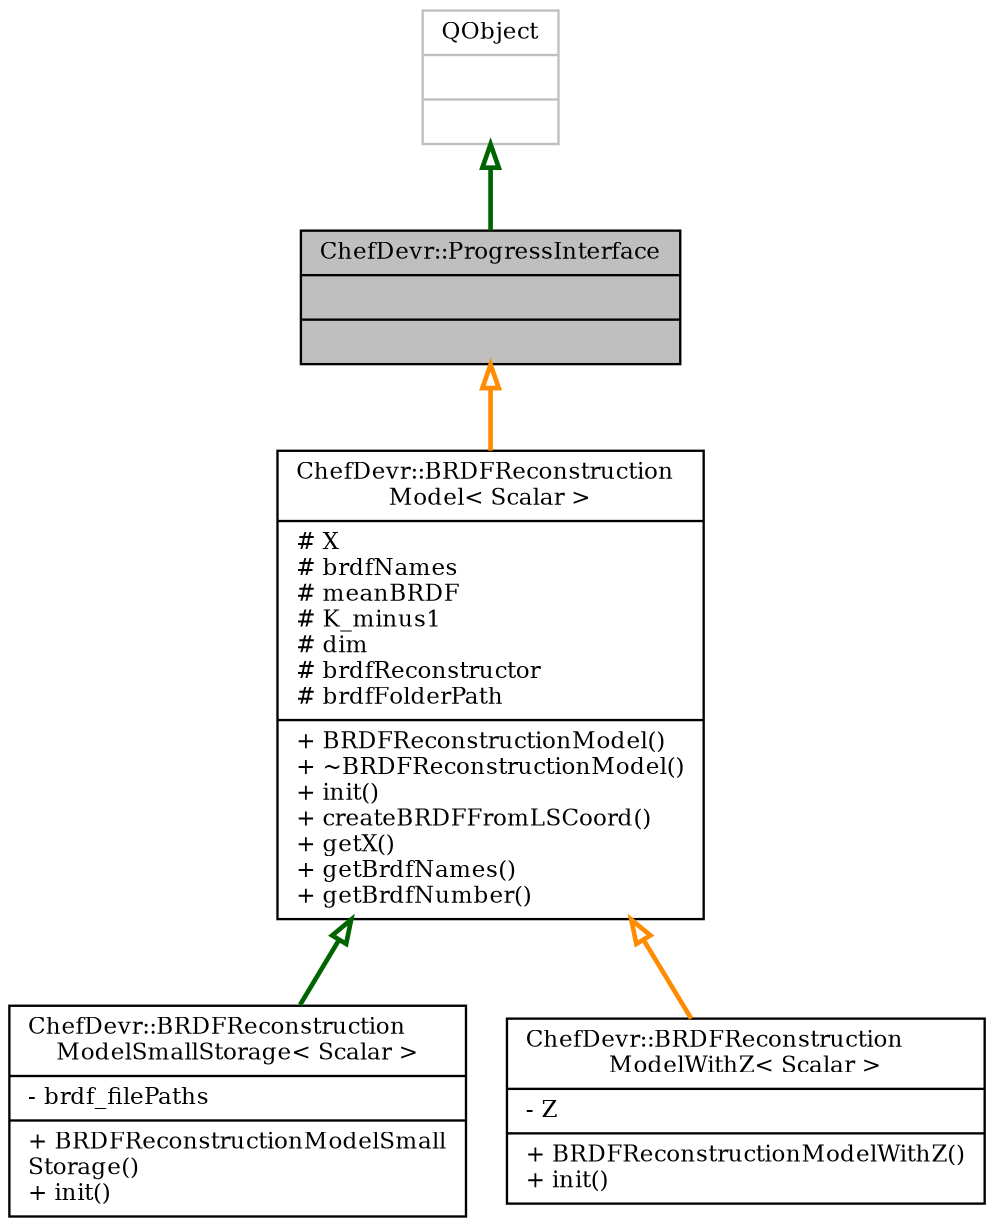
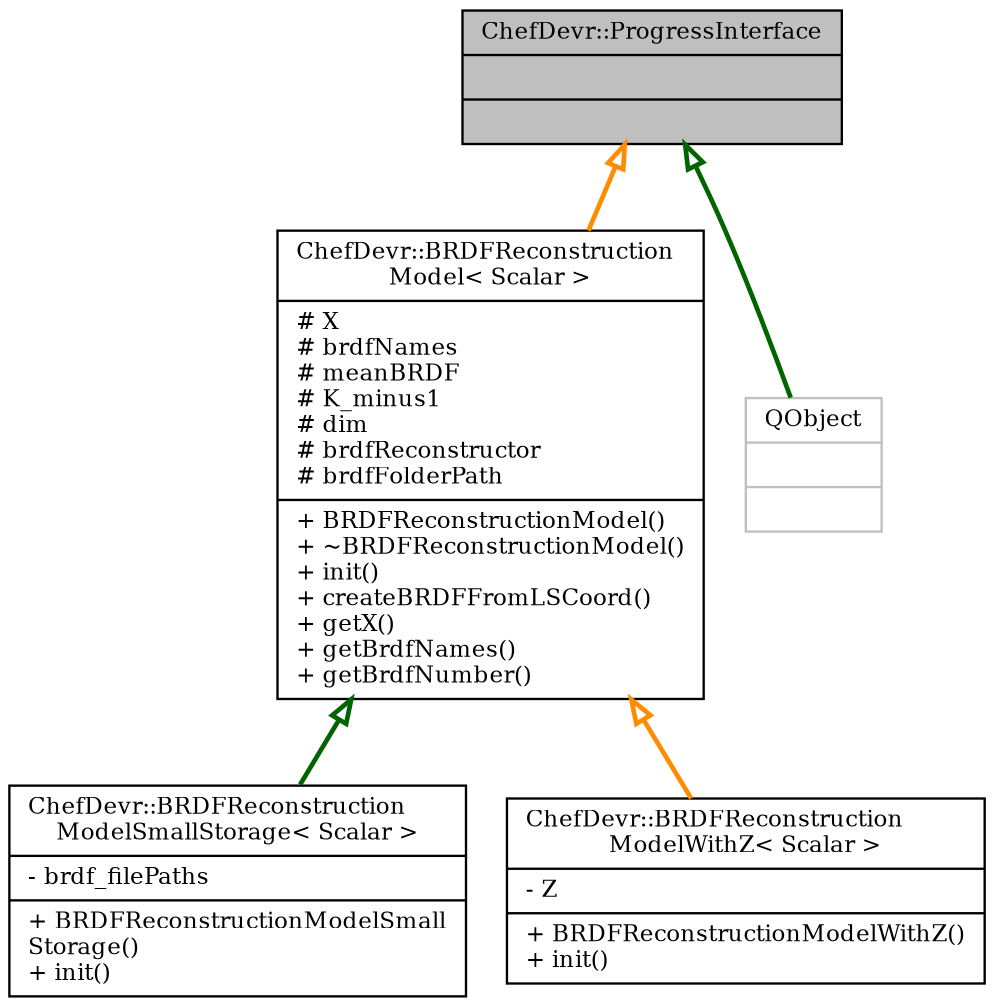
  digraph {
    fontname="DejaVu Serif"
    node [color=black fillcolor=white fontname="DejaVu Serif" fontsize=10 shape=record style=filled]
    edge [arrowtail=onormal color=darkorange dir=back fontname="DejaVu Serif" fontsize=10 labelfontname=FreeSans labelfontsize=10 style=bold]
    n1 [fillcolor=grey75 fontcolor=black height=0.2 label="{ChefDevr::ProgressInterface\n||}" width=0.4]
    n2 [height=0.2 label="{ChefDevr::BRDFReconstruction\lModel\< Scalar \>\n|# X\l# brdfNames\l# meanBRDF\l# K_minus1\l# dim\l# brdfReconstructor\l# brdfFolderPath\l|+ BRDFReconstructionModel()\l+ ~BRDFReconstructionModel()\l+ init()\l+ createBRDFFromLSCoord()\l+ getX()\l+ getBrdfNames()\l+ getBrdfNumber()\l}" width=0.4]
    n3 [color=grey75 height=0.2 label="{QObject\n||}" width=0.4]
    n4 [height=0.2 label="{ChefDevr::BRDFReconstruction\lModelSmallStorage\< Scalar \>\n|- brdf_filePaths\l|+ BRDFReconstructionModelSmall\lStorage()\l+ init()\l}" width=0.4]
    n5 [height=0.2 label="{ChefDevr::BRDFReconstruction\lModelWithZ\< Scalar \>\n|- Z\l|+ BRDFReconstructionModelWithZ()\l+ init()\l}" width=0.4]
    n1 -> n2
    n2 -> n4 [color=darkgreen]
    n2 -> n5
-   n3 -> n1 [color=darkgreen]
+   n1 -> n3 [color=darkgreen]
  }
